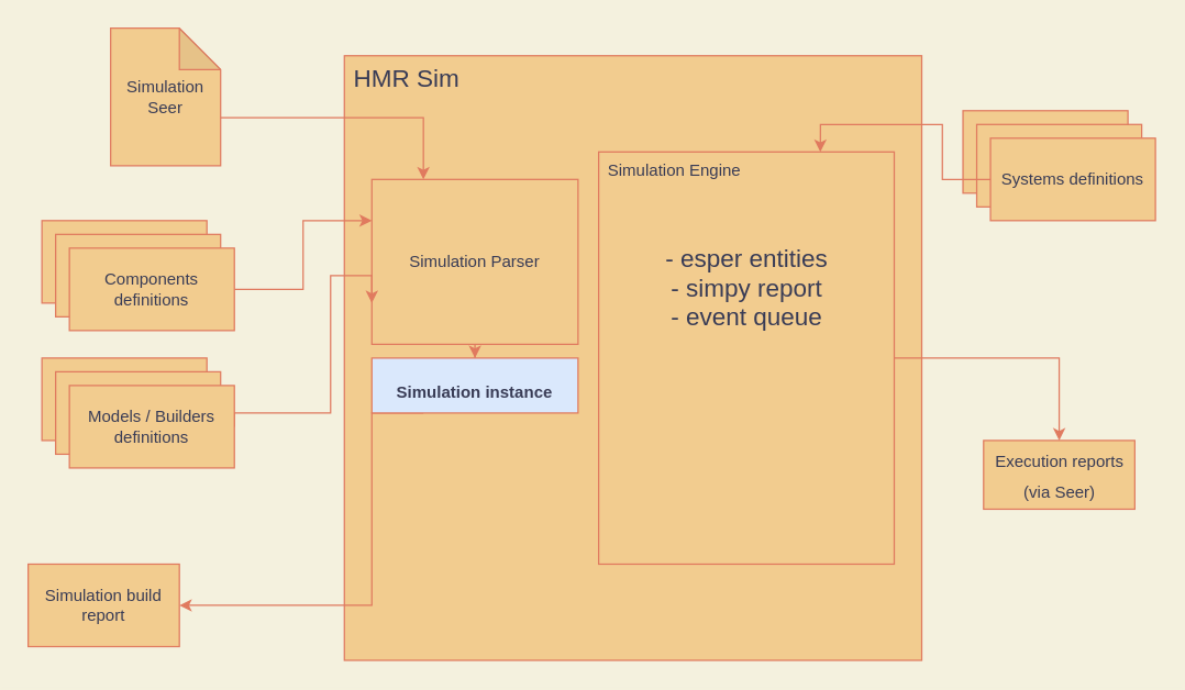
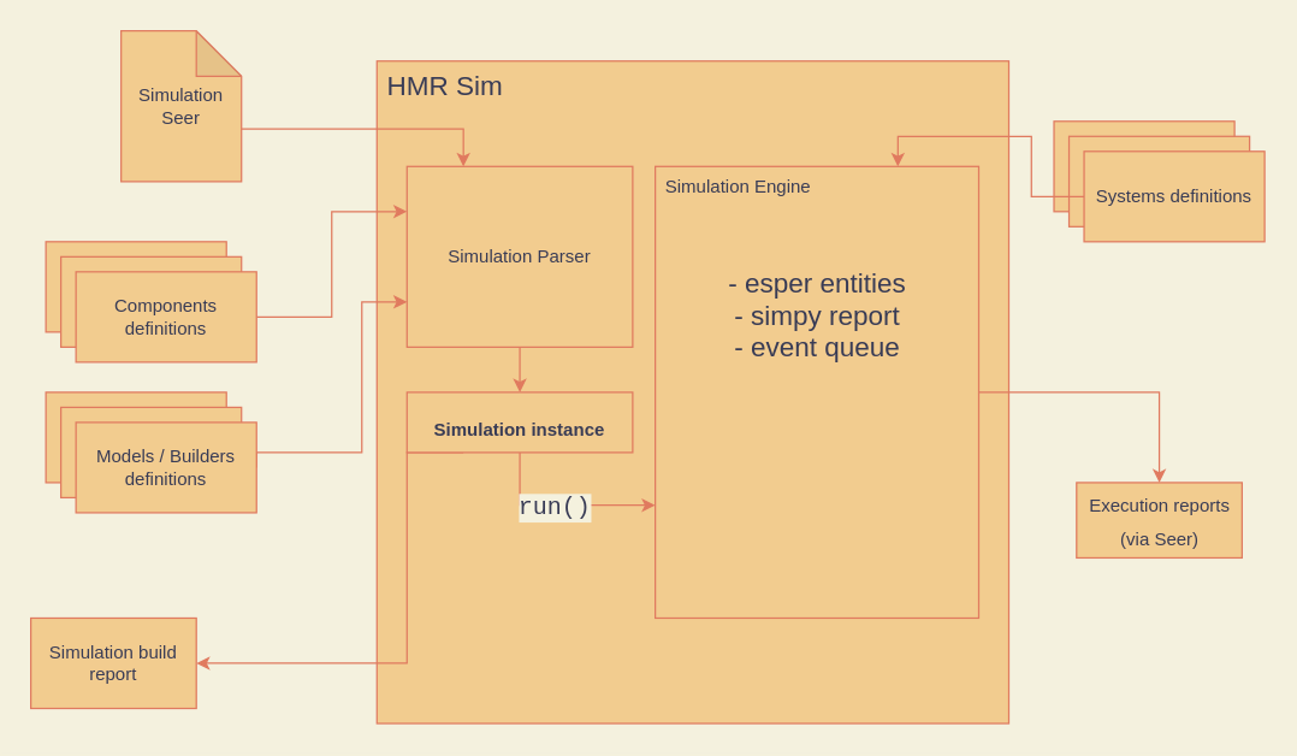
  <mxCell id="0" />
  <mxCell id="1" parent="0" />
  <mxCell id="2" value="HMR Sim" style="rounded=0;whiteSpace=wrap;html=1;verticalAlign=top;align=left;fontSize=18;spacingLeft=5;fillColor=#F2CC8F;strokeColor=#E07A5F;fontColor=#393C56;" vertex="1" parent="1"><mxGeometry x="250" y="40" width="420" height="440" as="geometry" /></mxCell>
  <mxCell id="3" style="edgeStyle=orthogonalEdgeStyle;rounded=0;orthogonalLoop=1;jettySize=auto;html=1;exitX=0;exitY=0;exitDx=80;exitDy=65;exitPerimeter=0;entryX=0.25;entryY=0;entryDx=0;entryDy=0;labelBackgroundColor=#F4F1DE;strokeColor=#E07A5F;fontColor=#393C56;" edge="1" parent="1" source="4" target="10"><mxGeometry relative="1" as="geometry" /></mxCell>
  <mxCell id="4" value="Simulation Seer" style="shape=note;whiteSpace=wrap;html=1;backgroundOutline=1;darkOpacity=0.05;fillColor=#F2CC8F;strokeColor=#E07A5F;fontColor=#393C56;" vertex="1" parent="1"><mxGeometry x="80" y="20" width="80" height="100" as="geometry" /></mxCell>
  <mxCell id="5" value="" style="rounded=0;whiteSpace=wrap;html=1;fillColor=#F2CC8F;strokeColor=#E07A5F;fontColor=#393C56;" vertex="1" parent="1"><mxGeometry x="30" y="160" width="120" height="60" as="geometry" /></mxCell>
  <mxCell id="6" value="" style="rounded=0;whiteSpace=wrap;html=1;fillColor=#F2CC8F;strokeColor=#E07A5F;fontColor=#393C56;" vertex="1" parent="1"><mxGeometry x="40" y="170" width="120" height="60" as="geometry" /></mxCell>
  <mxCell id="7" style="edgeStyle=orthogonalEdgeStyle;rounded=0;orthogonalLoop=1;jettySize=auto;html=1;exitX=1;exitY=0.5;exitDx=0;exitDy=0;entryX=0;entryY=0.25;entryDx=0;entryDy=0;labelBackgroundColor=#F4F1DE;strokeColor=#E07A5F;fontColor=#393C56;" edge="1" parent="1" source="8" target="10"><mxGeometry relative="1" as="geometry" /></mxCell>
  <mxCell id="8" value="Components definitions" style="rounded=0;whiteSpace=wrap;html=1;fillColor=#F2CC8F;strokeColor=#E07A5F;fontColor=#393C56;" vertex="1" parent="1"><mxGeometry x="50" y="180" width="120" height="60" as="geometry" /></mxCell>
  <mxCell id="9" value="" style="edgeStyle=orthogonalEdgeStyle;rounded=0;orthogonalLoop=1;jettySize=auto;html=1;labelBackgroundColor=#F4F1DE;strokeColor=#E07A5F;fontColor=#393C56;" edge="1" parent="1" source="10" target="18"><mxGeometry relative="1" as="geometry" /></mxCell>
- <mxCell id="10" value="Simulation Parser" style="rounded=0;whiteSpace=wrap;html=1;fillColor=#F2CC8F;strokeColor=#E07A5F;fontColor=#393C56;" vertex="1" parent="1"><mxGeometry x="270" y="130" width="150" height="120" as="geometry" /></mxCell>
+ <mxCell id="10" value="Simulation Parser" style="rounded=0;whiteSpace=wrap;html=1;fillColor=#F2CC8F;strokeColor=#E07A5F;fontColor=#393C56;" vertex="1" parent="1"><mxGeometry x="270" y="110" width="150" height="120" as="geometry" /></mxCell>
  <mxCell id="11" value="" style="rounded=0;whiteSpace=wrap;html=1;fillColor=#F2CC8F;strokeColor=#E07A5F;fontColor=#393C56;" vertex="1" parent="1"><mxGeometry x="30" y="260" width="120" height="60" as="geometry" /></mxCell>
  <mxCell id="12" value="" style="rounded=0;whiteSpace=wrap;html=1;fillColor=#F2CC8F;strokeColor=#E07A5F;fontColor=#393C56;" vertex="1" parent="1"><mxGeometry x="40" y="270" width="120" height="60" as="geometry" /></mxCell>
  <mxCell id="13" style="edgeStyle=orthogonalEdgeStyle;rounded=0;orthogonalLoop=1;jettySize=auto;html=1;exitX=1;exitY=0.5;exitDx=0;exitDy=0;entryX=0;entryY=0.75;entryDx=0;entryDy=0;labelBackgroundColor=#F4F1DE;strokeColor=#E07A5F;fontColor=#393C56;" edge="1" parent="1" source="14" target="10"><mxGeometry relative="1" as="geometry"><Array as="points"><mxPoint x="170" y="300" /><mxPoint x="240" y="300" /><mxPoint x="240" y="200" /></Array></mxGeometry></mxCell>
  <mxCell id="14" value="Models / Builders definitions" style="rounded=0;whiteSpace=wrap;html=1;fillColor=#F2CC8F;strokeColor=#E07A5F;fontColor=#393C56;" vertex="1" parent="1"><mxGeometry x="50" y="280" width="120" height="60" as="geometry" /></mxCell>
  <mxCell id="15" style="edgeStyle=orthogonalEdgeStyle;rounded=0;orthogonalLoop=1;jettySize=auto;html=1;exitX=0.25;exitY=1;exitDx=0;exitDy=0;labelBackgroundColor=#F4F1DE;strokeColor=#E07A5F;fontColor=#393C56;" edge="1" parent="1" source="18"><mxGeometry relative="1" as="geometry"><mxPoint x="130" y="440" as="targetPoint" /><Array as="points"><mxPoint x="270" y="300" /><mxPoint x="270" y="440" /></Array></mxGeometry></mxCell>
- <mxCell id="18" value="&lt;p style=&quot;margin: 0px ; margin-top: 4px ; text-align: center&quot;&gt;&lt;br&gt;&lt;b&gt;Simulation instance&lt;/b&gt;&lt;/p&gt;" style="verticalAlign=top;align=left;overflow=fill;fontSize=12;fontFamily=Helvetica;html=1;fillColor=#dae8fc;strokeColor=#E07A5F;fontColor=#393C56;" vertex="1" parent="1"><mxGeometry x="270" y="260" width="150" height="40" as="geometry" /></mxCell>
+ <mxCell id="16" style="edgeStyle=orthogonalEdgeStyle;rounded=0;orthogonalLoop=1;jettySize=auto;html=1;exitX=0.5;exitY=1;exitDx=0;exitDy=0;entryX=0;entryY=0.75;entryDx=0;entryDy=0;labelBackgroundColor=#F4F1DE;strokeColor=#E07A5F;fontColor=#393C56;" edge="1" parent="1" source="18" target="20"><mxGeometry relative="1" as="geometry"><Array as="points"><mxPoint x="345" y="335" /></Array></mxGeometry></mxCell>
+ <mxCell id="17" value="&lt;font style=&quot;font-size: 16px&quot; face=&quot;Courier New&quot;&gt;r&lt;/font&gt;&lt;font face=&quot;Courier New&quot; style=&quot;font-size: 16px&quot;&gt;un()&lt;/font&gt;" style="edgeLabel;html=1;align=center;verticalAlign=middle;resizable=0;points=[];labelBackgroundColor=#F4F1DE;fontColor=#393C56;" vertex="1" connectable="0" parent="16"><mxGeometry x="-0.44" y="22" relative="1" as="geometry"><mxPoint x="22" y="23" as="offset" /></mxGeometry></mxCell>
+ <mxCell id="18" value="&lt;p style=&quot;margin: 0px ; margin-top: 4px ; text-align: center&quot;&gt;&lt;br&gt;&lt;b&gt;Simulation instance&lt;/b&gt;&lt;/p&gt;" style="verticalAlign=top;align=left;overflow=fill;fontSize=12;fontFamily=Helvetica;html=1;fillColor=#F2CC8F;strokeColor=#E07A5F;fontColor=#393C56;" vertex="1" parent="1"><mxGeometry x="270" y="260" width="150" height="40" as="geometry" /></mxCell>
  <mxCell id="19" style="edgeStyle=orthogonalEdgeStyle;rounded=0;orthogonalLoop=1;jettySize=auto;html=1;exitX=1;exitY=0.5;exitDx=0;exitDy=0;fontSize=18;labelBackgroundColor=#F4F1DE;strokeColor=#E07A5F;fontColor=#393C56;" edge="1" parent="1" source="20"><mxGeometry relative="1" as="geometry"><mxPoint x="770" y="320" as="targetPoint" /><Array as="points"><mxPoint x="770" y="260" /></Array></mxGeometry></mxCell>
  <mxCell id="20" value="Simulation Engine" style="html=1;verticalAlign=top;align=left;spacingLeft=5;fillColor=#F2CC8F;strokeColor=#E07A5F;fontColor=#393C56;" vertex="1" parent="1"><mxGeometry x="435" y="110" width="215" height="300" as="geometry" /></mxCell>
  <mxCell id="21" value="" style="rounded=0;whiteSpace=wrap;html=1;fillColor=#F2CC8F;strokeColor=#E07A5F;fontColor=#393C56;" vertex="1" parent="1"><mxGeometry x="700" y="80" width="120" height="60" as="geometry" /></mxCell>
  <mxCell id="22" value="" style="rounded=0;whiteSpace=wrap;html=1;fillColor=#F2CC8F;strokeColor=#E07A5F;fontColor=#393C56;" vertex="1" parent="1"><mxGeometry x="710" y="90" width="120" height="60" as="geometry" /></mxCell>
  <mxCell id="23" style="edgeStyle=orthogonalEdgeStyle;rounded=0;orthogonalLoop=1;jettySize=auto;html=1;exitX=0;exitY=0.5;exitDx=0;exitDy=0;entryX=0.75;entryY=0;entryDx=0;entryDy=0;labelBackgroundColor=#F4F1DE;strokeColor=#E07A5F;fontColor=#393C56;" edge="1" parent="1" source="24" target="20"><mxGeometry relative="1" as="geometry" /></mxCell>
  <mxCell id="24" value="Systems definitions" style="rounded=0;whiteSpace=wrap;html=1;fillColor=#F2CC8F;strokeColor=#E07A5F;fontColor=#393C56;" vertex="1" parent="1"><mxGeometry x="720" y="100" width="120" height="60" as="geometry" /></mxCell>
  <mxCell id="25" style="edgeStyle=orthogonalEdgeStyle;rounded=0;orthogonalLoop=1;jettySize=auto;html=1;exitX=0.5;exitY=1;exitDx=0;exitDy=0;labelBackgroundColor=#F4F1DE;strokeColor=#E07A5F;fontColor=#393C56;" edge="1" parent="1" source="20" target="20"><mxGeometry relative="1" as="geometry" /></mxCell>
  <mxCell id="26" value="Simulation build report" style="rounded=0;whiteSpace=wrap;html=1;align=center;fillColor=#F2CC8F;strokeColor=#E07A5F;fontColor=#393C56;" vertex="1" parent="1"><mxGeometry x="20" y="410" width="110" height="60" as="geometry" /></mxCell>
  <mxCell id="27" value="&lt;font style=&quot;font-size: 12px&quot;&gt;Execution reports&lt;br&gt;(via Seer)&lt;br&gt;&lt;/font&gt;" style="html=1;fontSize=18;align=center;fillColor=#F2CC8F;strokeColor=#E07A5F;fontColor=#393C56;" vertex="1" parent="1"><mxGeometry x="715" y="320" width="110" height="50" as="geometry" /></mxCell>
  <mxCell id="28" value="- esper entities&lt;br&gt;- simpy report&lt;br&gt;- event queue" style="text;html=1;strokeColor=none;fillColor=none;align=center;verticalAlign=middle;whiteSpace=wrap;rounded=0;fontSize=18;fontColor=#393C56;" vertex="1" parent="1"><mxGeometry x="462.5" y="150" width="160" height="120" as="geometry" /></mxCell>
